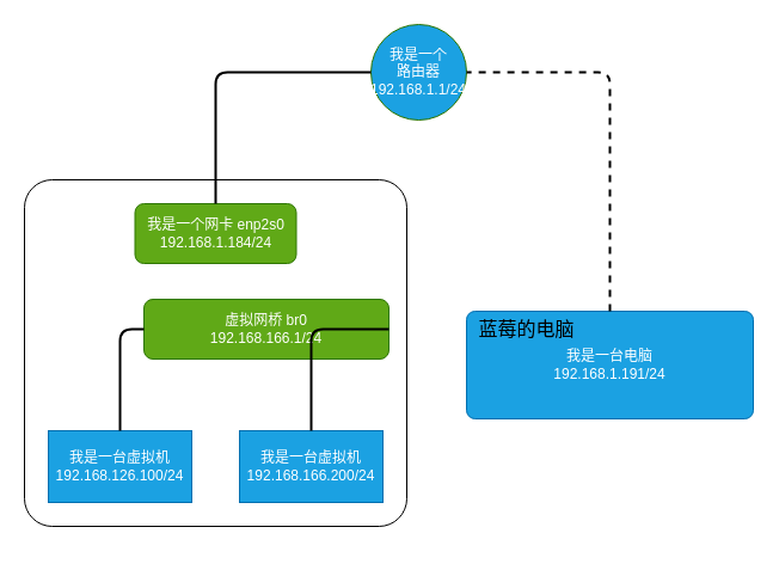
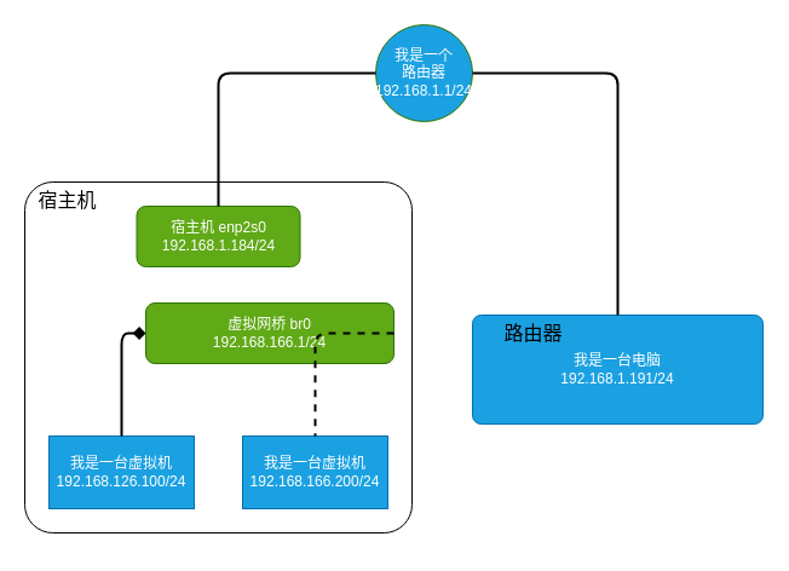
  <mxCell id="0" />
  <mxCell id="1" parent="0" />
  <mxCell id="2" value="我是一个&lt;br&gt;路由器&lt;br&gt;192.168.1.1/24" style="ellipse;whiteSpace=wrap;html=1;aspect=fixed;fillColor=#1ba1e2;fontColor=#ffffff;strokeColor=#2D7600;" vertex="1" parent="1"><mxGeometry x="310" y="20" width="80" height="80" as="geometry" /></mxCell>
  <mxCell id="3" value="" style="group" vertex="1" connectable="0" parent="1"><mxGeometry x="20" y="230" width="320" height="220" as="geometry" /></mxCell>
  <mxCell id="4" value="" style="rounded=1;whiteSpace=wrap;html=1;arcSize=8;" vertex="1" parent="3"><mxGeometry y="-80" width="320" height="290" as="geometry" /></mxCell>
  <mxCell id="5" value="虚拟网桥 br0&lt;br&gt;192.168.166.1/24" style="rounded=1;whiteSpace=wrap;html=1;fillColor=#60a917;fontColor=#ffffff;strokeColor=#2D7600;" vertex="1" parent="3"><mxGeometry x="100" y="20" width="205" height="50" as="geometry" /></mxCell>
  <mxCell id="6" value="我是一台虚拟机&lt;br&gt;192.168.126.100/24" style="rounded=0;whiteSpace=wrap;html=1;fillColor=#1ba1e2;fontColor=#ffffff;strokeColor=#006EAF;" vertex="1" parent="3"><mxGeometry x="20" y="130" width="120" height="60" as="geometry" /></mxCell>
  <mxCell id="7" value="我是一台虚拟机&lt;br&gt;192.168.166.200/24" style="rounded=0;whiteSpace=wrap;html=1;fillColor=#1ba1e2;fontColor=#ffffff;strokeColor=#006EAF;" vertex="1" parent="3"><mxGeometry x="180" y="130" width="120" height="60" as="geometry" /></mxCell>
- <mxCell id="8" value="" style="endArrow=none;html=1;rounded=1;fontSize=16;entryX=0;entryY=0.5;entryDx=0;entryDy=0;exitX=0.5;exitY=0;exitDx=0;exitDy=0;strokeWidth=2;" edge="1" parent="3" source="6" target="5"><mxGeometry width="50" height="50" relative="1" as="geometry"><mxPoint x="230" y="10" as="sourcePoint" /><mxPoint x="280" y="-40" as="targetPoint" /><Array as="points"><mxPoint x="80" y="45" /></Array></mxGeometry></mxCell>
- <mxCell id="9" value="" style="endArrow=none;html=1;rounded=1;fontSize=16;exitX=1;exitY=0.5;exitDx=0;exitDy=0;entryX=0.5;entryY=0;entryDx=0;entryDy=0;strokeWidth=2;" edge="1" parent="3" source="5" target="7"><mxGeometry width="50" height="50" relative="1" as="geometry"><mxPoint x="230" y="10" as="sourcePoint" /><mxPoint x="280" y="-40" as="targetPoint" /><Array as="points"><mxPoint x="240" y="45" /></Array></mxGeometry></mxCell>
- <mxCell id="11" value="我是一个网卡&amp;nbsp;enp2s0&lt;br&gt;192.168.1.184/24" style="rounded=1;whiteSpace=wrap;html=1;fillColor=#60a917;fontColor=#ffffff;strokeColor=#2D7600;" vertex="1" parent="1"><mxGeometry x="112.5" y="170" width="135" height="50" as="geometry" /></mxCell>
+ <mxCell id="8" value="" style="endArrow=diamond;html=1;rounded=1;fontSize=16;entryX=0;entryY=0.5;entryDx=0;entryDy=0;exitX=0.5;exitY=0;exitDx=0;exitDy=0;strokeWidth=2;" edge="1" parent="3" source="6" target="5"><mxGeometry width="50" height="50" relative="1" as="geometry"><mxPoint x="230" y="10" as="sourcePoint" /><mxPoint x="280" y="-40" as="targetPoint" /><Array as="points"><mxPoint x="80" y="45" /></Array></mxGeometry></mxCell>
+ <mxCell id="9" value="" style="endArrow=none;html=1;rounded=1;fontSize=16;exitX=1;exitY=0.5;exitDx=0;exitDy=0;entryX=0.5;entryY=0;entryDx=0;entryDy=0;strokeWidth=2;dashed=1;" edge="1" parent="3" source="5" target="7"><mxGeometry width="50" height="50" relative="1" as="geometry"><mxPoint x="230" y="10" as="sourcePoint" /><mxPoint x="280" y="-40" as="targetPoint" /><Array as="points"><mxPoint x="240" y="45" /></Array></mxGeometry></mxCell>
+ <mxCell id="10" value="&lt;font style=&quot;font-size: 16px;&quot;&gt;宿主机&lt;/font&gt;" style="text;html=1;align=center;verticalAlign=middle;resizable=0;points=[];autosize=1;strokeColor=none;fillColor=none;" vertex="1" parent="3"><mxGeometry y="-80" width="70" height="30" as="geometry" /></mxCell>
+ <mxCell id="11" value="宿主机&amp;nbsp;enp2s0&lt;br&gt;192.168.1.184/24" style="rounded=1;whiteSpace=wrap;html=1;fillColor=#60a917;fontColor=#ffffff;strokeColor=#2D7600;" vertex="1" parent="1"><mxGeometry x="112.5" y="170" width="135" height="50" as="geometry" /></mxCell>
  <mxCell id="12" value="" style="endArrow=none;html=1;rounded=1;strokeWidth=2;fontSize=16;entryX=0;entryY=0.5;entryDx=0;entryDy=0;exitX=0.5;exitY=0;exitDx=0;exitDy=0;" edge="1" parent="1" source="11" target="2"><mxGeometry width="50" height="50" relative="1" as="geometry"><mxPoint x="230" y="160" as="sourcePoint" /><mxPoint x="280" y="110" as="targetPoint" /><Array as="points"><mxPoint x="180" y="60" /></Array></mxGeometry></mxCell>
  <mxCell id="13" value="我是一台电脑&lt;br&gt;192.168.1.191/24" style="rounded=1;whiteSpace=wrap;html=1;arcSize=8;fillColor=#1ba1e2;fontColor=#ffffff;strokeColor=#006EAF;" vertex="1" parent="1"><mxGeometry x="390" y="260" width="240" height="90" as="geometry" /></mxCell>
- <mxCell id="14" value="&lt;span style=&quot;font-size: 16px;&quot;&gt;蓝莓的电脑&lt;/span&gt;" style="text;html=1;align=center;verticalAlign=middle;resizable=0;points=[];autosize=1;strokeColor=none;fillColor=none;" vertex="1" parent="1"><mxGeometry x="390" y="260" width="100" height="30" as="geometry" /></mxCell>
- <mxCell id="15" value="" style="endArrow=none;html=1;rounded=1;strokeWidth=2;fontSize=16;entryX=1;entryY=0.5;entryDx=0;entryDy=0;exitX=0.5;exitY=0;exitDx=0;exitDy=0;dashed=1;" edge="1" parent="1" source="13" target="2"><mxGeometry width="50" height="50" relative="1" as="geometry"><mxPoint x="390" y="240" as="sourcePoint" /><mxPoint x="440" y="190" as="targetPoint" /><Array as="points"><mxPoint x="510" y="60" /></Array></mxGeometry></mxCell>
+ <mxCell id="14" value="&lt;span style=&quot;font-size: 16px;&quot;&gt;路由器&lt;/span&gt;" style="text;html=1;align=center;verticalAlign=middle;resizable=0;points=[];autosize=1;strokeColor=none;fillColor=none;" vertex="1" parent="1"><mxGeometry x="390" y="260" width="100" height="30" as="geometry" /></mxCell>
+ <mxCell id="15" value="" style="endArrow=none;html=1;rounded=1;strokeWidth=2;fontSize=16;entryX=1;entryY=0.5;entryDx=0;entryDy=0;exitX=0.5;exitY=0;exitDx=0;exitDy=0;" edge="1" parent="1" source="13" target="2"><mxGeometry width="50" height="50" relative="1" as="geometry"><mxPoint x="390" y="240" as="sourcePoint" /><mxPoint x="440" y="190" as="targetPoint" /><Array as="points"><mxPoint x="510" y="60" /></Array></mxGeometry></mxCell>
